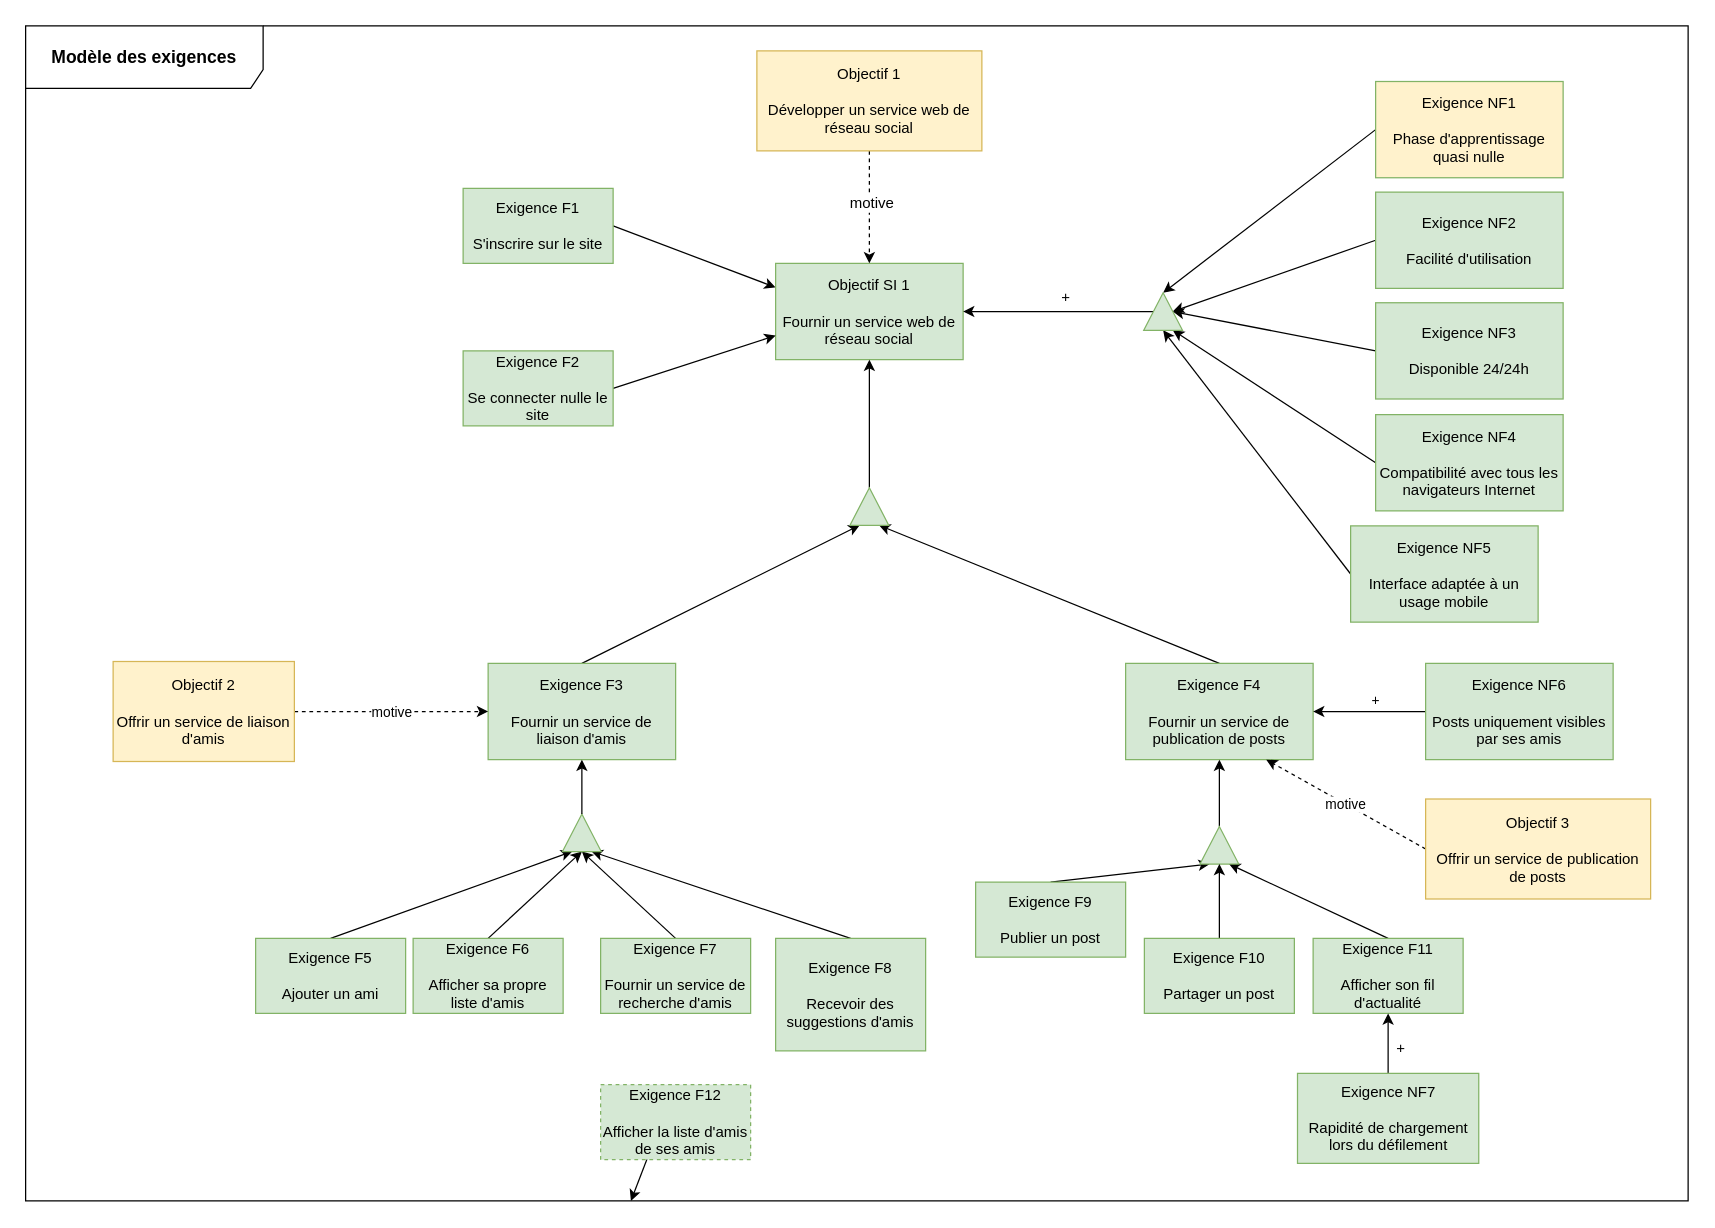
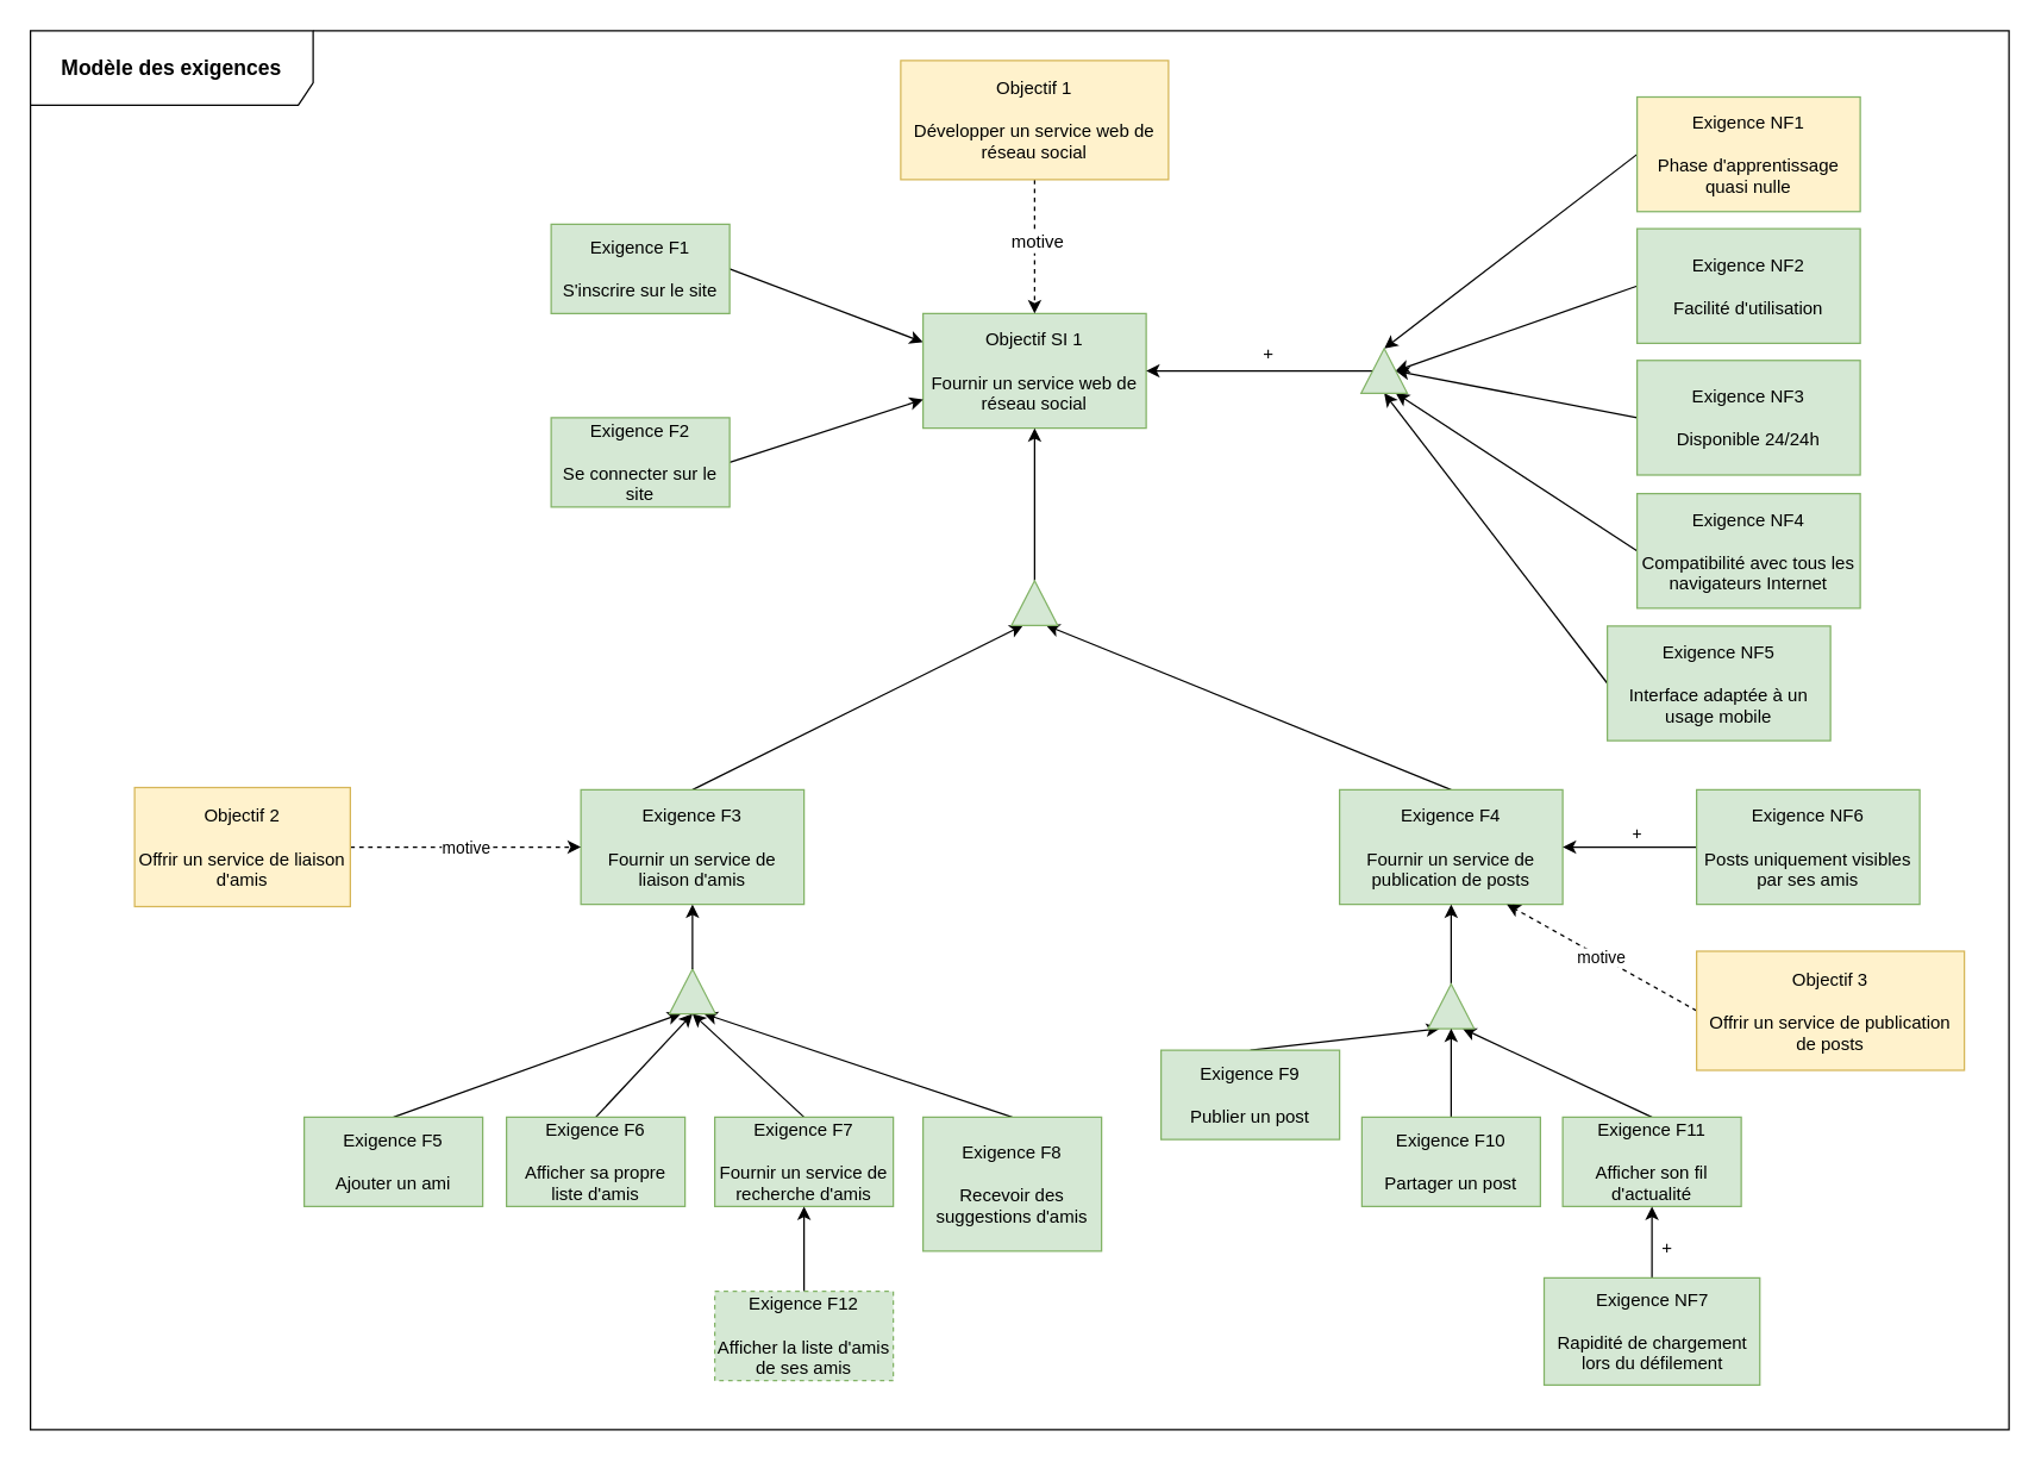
  <mxCell id="0" />
  <mxCell id="1" parent="0" />
  <mxCell id="2" value="&lt;b&gt;&lt;font style=&quot;font-size: 14px&quot;&gt;Modèle des exigences&lt;/font&gt;&lt;/b&gt;" style="shape=umlFrame;whiteSpace=wrap;html=1;width=190;height=50;" parent="1" vertex="1"><mxGeometry x="20" y="20" width="1330" height="940" as="geometry" /></mxCell>
  <mxCell id="3" style="edgeStyle=none;rounded=0;orthogonalLoop=1;jettySize=auto;html=1;exitX=1;exitY=0.5;exitDx=0;exitDy=0;entryX=0;entryY=0.25;entryDx=0;entryDy=0;" parent="1" source="4" target="19" edge="1"><mxGeometry relative="1" as="geometry" /></mxCell>
  <mxCell id="4" value="Exigence F1&lt;br&gt;&lt;br&gt;S'inscrire sur le site&lt;br&gt;" style="rounded=0;whiteSpace=wrap;html=1;fillColor=#d5e8d4;strokeColor=#82b366;" parent="1" vertex="1"><mxGeometry x="370" y="150" width="120" height="60" as="geometry" /></mxCell>
  <mxCell id="5" style="edgeStyle=none;rounded=0;orthogonalLoop=1;jettySize=auto;html=1;exitX=0.5;exitY=0;exitDx=0;exitDy=0;entryX=0;entryY=0.25;entryDx=0;entryDy=0;" parent="1" source="6" target="26" edge="1"><mxGeometry relative="1" as="geometry" /></mxCell>
  <mxCell id="6" value="Exigence F5&lt;br&gt;&lt;br&gt;Ajouter un ami&lt;br&gt;" style="rounded=0;whiteSpace=wrap;html=1;fillColor=#d5e8d4;strokeColor=#82b366;" parent="1" vertex="1"><mxGeometry x="204" y="750" width="120" height="60" as="geometry" /></mxCell>
  <mxCell id="7" style="edgeStyle=none;rounded=0;orthogonalLoop=1;jettySize=auto;html=1;exitX=0.5;exitY=0;exitDx=0;exitDy=0;entryX=0;entryY=0.5;entryDx=0;entryDy=0;" parent="1" source="8" target="26" edge="1"><mxGeometry relative="1" as="geometry" /></mxCell>
- <mxCell id="8" value="Exigence F6&lt;br&gt;&lt;br&gt;Afficher sa propre liste d'amis&lt;br&gt;" style="rounded=0;whiteSpace=wrap;html=1;fillColor=#d5e8d4;strokeColor=#82b366;" parent="1" vertex="1"><mxGeometry x="330" y="750" width="120" height="60" as="geometry" /></mxCell>
+ <mxCell id="8" value="Exigence F6&lt;br&gt;&lt;br&gt;Afficher sa propre liste d'amis&lt;br&gt;" style="rounded=0;whiteSpace=wrap;html=1;fillColor=#d5e8d4;strokeColor=#82b366;" parent="1" vertex="1"><mxGeometry x="340" y="750" width="120" height="60" as="geometry" /></mxCell>
  <mxCell id="9" style="edgeStyle=none;rounded=0;orthogonalLoop=1;jettySize=auto;html=1;exitX=0.5;exitY=0;exitDx=0;exitDy=0;entryX=0;entryY=0.5;entryDx=0;entryDy=0;" parent="1" source="10" target="26" edge="1"><mxGeometry relative="1" as="geometry" /></mxCell>
  <mxCell id="10" value="Exigence F7&lt;br&gt;&lt;br&gt;Fournir un service de recherche d'amis&lt;br&gt;" style="rounded=0;whiteSpace=wrap;html=1;fillColor=#d5e8d4;strokeColor=#82b366;" parent="1" vertex="1"><mxGeometry x="480" y="750" width="120" height="60" as="geometry" /></mxCell>
- <mxCell id="11" style="edgeStyle=none;rounded=0;orthogonalLoop=1;jettySize=auto;html=1;exitX=0.5;exitY=0;exitDx=0;exitDy=0;" parent="1" source="12" target="2" edge="1"><mxGeometry relative="1" as="geometry" /></mxCell>
+ <mxCell id="11" style="edgeStyle=none;rounded=0;orthogonalLoop=1;jettySize=auto;html=1;exitX=0.5;exitY=0;exitDx=0;exitDy=0;entryX=0.5;entryY=1;entryDx=0;entryDy=0;" parent="1" source="12" target="10" edge="1"><mxGeometry relative="1" as="geometry" /></mxCell>
  <mxCell id="12" value="Exigence F12&lt;br&gt;&lt;br&gt;Afficher la liste d'amis de ses amis&lt;br&gt;" style="rounded=0;whiteSpace=wrap;html=1;fillColor=#d5e8d4;strokeColor=#82b366;dashed=1;" parent="1" vertex="1"><mxGeometry x="480" y="867" width="120" height="60" as="geometry" /></mxCell>
  <mxCell id="13" style="edgeStyle=none;rounded=0;orthogonalLoop=1;jettySize=auto;html=1;exitX=0.5;exitY=0;exitDx=0;exitDy=0;entryX=0;entryY=0.75;entryDx=0;entryDy=0;" parent="1" source="14" target="26" edge="1"><mxGeometry relative="1" as="geometry" /></mxCell>
  <mxCell id="14" value="Exigence F8&lt;br&gt;&lt;br&gt;Recevoir des suggestions d'amis&lt;br&gt;" style="rounded=0;whiteSpace=wrap;html=1;fillColor=#d5e8d4;strokeColor=#82b366;" parent="1" vertex="1"><mxGeometry x="620" y="750" width="120" height="90" as="geometry" /></mxCell>
  <mxCell id="15" style="edgeStyle=none;rounded=0;orthogonalLoop=1;jettySize=auto;html=1;exitX=0.5;exitY=0;exitDx=0;exitDy=0;entryX=0;entryY=0.25;entryDx=0;entryDy=0;" parent="1" source="16" target="25" edge="1"><mxGeometry relative="1" as="geometry" /></mxCell>
  <mxCell id="16" value="Exigence F9&lt;br&gt;&lt;br&gt;Publier un post&lt;br&gt;" style="rounded=0;whiteSpace=wrap;html=1;fillColor=#d5e8d4;strokeColor=#82b366;" parent="1" vertex="1"><mxGeometry x="780" y="705" width="120" height="60" as="geometry" /></mxCell>
  <mxCell id="17" style="edgeStyle=none;rounded=0;orthogonalLoop=1;jettySize=auto;html=1;exitX=0.5;exitY=0;exitDx=0;exitDy=0;entryX=0;entryY=0.75;entryDx=0;entryDy=0;" parent="1" source="18" target="25" edge="1"><mxGeometry relative="1" as="geometry" /></mxCell>
  <mxCell id="18" value="Exigence F11&lt;br&gt;&lt;br&gt;Afficher son fil d'actualité&lt;br&gt;" style="rounded=0;whiteSpace=wrap;html=1;fillColor=#d5e8d4;strokeColor=#82b366;" parent="1" vertex="1"><mxGeometry x="1050" y="750" width="120" height="60" as="geometry" /></mxCell>
  <mxCell id="19" value="Objectif SI 1&lt;br&gt;&lt;br&gt;Fournir un service web de réseau social&lt;br&gt;" style="rounded=0;whiteSpace=wrap;html=1;fillColor=#d5e8d4;strokeColor=#82b366;" parent="1" vertex="1"><mxGeometry x="620" y="210" width="150" height="77" as="geometry" /></mxCell>
  <mxCell id="20" style="edgeStyle=none;rounded=0;orthogonalLoop=1;jettySize=auto;html=1;exitX=0.5;exitY=0;exitDx=0;exitDy=0;entryX=0;entryY=0.25;entryDx=0;entryDy=0;" parent="1" source="21" target="29" edge="1"><mxGeometry relative="1" as="geometry" /></mxCell>
  <mxCell id="21" value="Exigence F3&lt;br&gt;&lt;br&gt;Fournir un service de liaison d'amis&lt;br&gt;" style="rounded=0;whiteSpace=wrap;html=1;fillColor=#d5e8d4;strokeColor=#82b366;" parent="1" vertex="1"><mxGeometry x="390" y="530" width="150" height="77" as="geometry" /></mxCell>
  <mxCell id="22" style="edgeStyle=none;rounded=0;orthogonalLoop=1;jettySize=auto;html=1;exitX=0.5;exitY=0;exitDx=0;exitDy=0;entryX=0;entryY=0.75;entryDx=0;entryDy=0;" parent="1" source="23" target="29" edge="1"><mxGeometry relative="1" as="geometry" /></mxCell>
  <mxCell id="23" value="Exigence F4&lt;br&gt;&lt;br&gt;Fournir un service de publication de posts&lt;br&gt;" style="rounded=0;whiteSpace=wrap;html=1;fillColor=#d5e8d4;strokeColor=#82b366;" parent="1" vertex="1"><mxGeometry x="900" y="530" width="150" height="77" as="geometry" /></mxCell>
  <mxCell id="24" style="edgeStyle=none;rounded=0;orthogonalLoop=1;jettySize=auto;html=1;exitX=1;exitY=0.5;exitDx=0;exitDy=0;entryX=0.5;entryY=1;entryDx=0;entryDy=0;" parent="1" source="25" target="23" edge="1"><mxGeometry relative="1" as="geometry" /></mxCell>
  <mxCell id="25" value="" style="triangle;whiteSpace=wrap;html=1;rotation=-90;fillColor=#d5e8d4;strokeColor=#82b366;" parent="1" vertex="1"><mxGeometry x="960" y="660" width="30" height="31" as="geometry" /></mxCell>
  <mxCell id="26" value="" style="triangle;whiteSpace=wrap;html=1;rotation=-90;fillColor=#d5e8d4;strokeColor=#82b366;" parent="1" vertex="1"><mxGeometry x="450" y="650" width="30" height="31" as="geometry" /></mxCell>
  <mxCell id="27" style="edgeStyle=none;rounded=0;orthogonalLoop=1;jettySize=auto;html=1;exitX=1;exitY=0.5;exitDx=0;exitDy=0;entryX=0.5;entryY=1;entryDx=0;entryDy=0;" parent="1" source="26" target="21" edge="1"><mxGeometry relative="1" as="geometry"><mxPoint x="510" y="630" as="targetPoint" /></mxGeometry></mxCell>
  <mxCell id="28" style="edgeStyle=none;rounded=0;orthogonalLoop=1;jettySize=auto;html=1;exitX=1;exitY=0.5;exitDx=0;exitDy=0;entryX=0.5;entryY=1;entryDx=0;entryDy=0;" parent="1" source="29" target="19" edge="1"><mxGeometry relative="1" as="geometry"><mxPoint x="695" y="351" as="sourcePoint" /></mxGeometry></mxCell>
  <mxCell id="29" value="" style="triangle;whiteSpace=wrap;html=1;rotation=-90;fillColor=#d5e8d4;strokeColor=#82b366;" parent="1" vertex="1"><mxGeometry x="680" y="389" width="30" height="31" as="geometry" /></mxCell>
  <mxCell id="30" style="edgeStyle=none;rounded=0;orthogonalLoop=1;jettySize=auto;html=1;exitX=1;exitY=0.5;exitDx=0;exitDy=0;entryX=0;entryY=0.75;entryDx=0;entryDy=0;" parent="1" source="31" target="19" edge="1"><mxGeometry relative="1" as="geometry" /></mxCell>
- <mxCell id="31" value="Exigence F2&lt;br&gt;&lt;br&gt;Se connecter nulle le site&lt;br&gt;" style="rounded=0;whiteSpace=wrap;html=1;fillColor=#d5e8d4;strokeColor=#82b366;" parent="1" vertex="1"><mxGeometry x="370" y="280" width="120" height="60" as="geometry" /></mxCell>
+ <mxCell id="31" value="Exigence F2&lt;br&gt;&lt;br&gt;Se connecter sur le site&lt;br&gt;" style="rounded=0;whiteSpace=wrap;html=1;fillColor=#d5e8d4;strokeColor=#82b366;" parent="1" vertex="1"><mxGeometry x="370" y="280" width="120" height="60" as="geometry" /></mxCell>
  <mxCell id="32" style="edgeStyle=none;rounded=0;orthogonalLoop=1;jettySize=auto;html=1;exitX=0.5;exitY=0;exitDx=0;exitDy=0;entryX=0;entryY=0.5;entryDx=0;entryDy=0;" parent="1" source="33" target="25" edge="1"><mxGeometry relative="1" as="geometry" /></mxCell>
  <mxCell id="33" value="Exigence F10&lt;br&gt;&lt;br&gt;Partager un post&lt;br&gt;" style="rounded=0;whiteSpace=wrap;html=1;fillColor=#d5e8d4;strokeColor=#82b366;" parent="1" vertex="1"><mxGeometry x="915" y="750" width="120" height="60" as="geometry" /></mxCell>
  <mxCell id="34" style="edgeStyle=none;rounded=0;orthogonalLoop=1;jettySize=auto;html=1;exitX=0;exitY=0.5;exitDx=0;exitDy=0;entryX=0.5;entryY=1;entryDx=0;entryDy=0;" parent="1" source="35" target="51" edge="1"><mxGeometry relative="1" as="geometry" /></mxCell>
  <mxCell id="35" value="Exigence NF2&lt;br&gt;&lt;br&gt;Facilité d'utilisation&lt;br&gt;" style="rounded=0;whiteSpace=wrap;html=1;fillColor=#d5e8d4;strokeColor=#82b366;" parent="1" vertex="1"><mxGeometry x="1100" y="153" width="150" height="77" as="geometry" /></mxCell>
  <mxCell id="36" style="edgeStyle=none;rounded=0;orthogonalLoop=1;jettySize=auto;html=1;exitX=0;exitY=0.5;exitDx=0;exitDy=0;entryX=1;entryY=0.5;entryDx=0;entryDy=0;" parent="1" source="37" target="51" edge="1"><mxGeometry relative="1" as="geometry" /></mxCell>
  <mxCell id="37" value="Exigence NF1&lt;br&gt;&lt;br&gt;Phase d'apprentissage quasi nulle&lt;br&gt;" style="rounded=0;whiteSpace=wrap;html=1;fillColor=#fff2cc;strokeColor=#82b366;" parent="1" vertex="1"><mxGeometry x="1100" y="64.5" width="150" height="77" as="geometry" /></mxCell>
  <mxCell id="38" style="edgeStyle=none;rounded=0;orthogonalLoop=1;jettySize=auto;html=1;exitX=0;exitY=0.5;exitDx=0;exitDy=0;entryX=0;entryY=0.5;entryDx=0;entryDy=0;" parent="1" source="39" target="51" edge="1"><mxGeometry relative="1" as="geometry" /></mxCell>
  <mxCell id="39" value="Exigence NF5&lt;br&gt;&lt;br&gt;Interface adaptée à un usage mobile&lt;br&gt;" style="rounded=0;whiteSpace=wrap;html=1;fillColor=#d5e8d4;strokeColor=#82b366;" parent="1" vertex="1"><mxGeometry x="1080" y="420" width="150" height="77" as="geometry" /></mxCell>
  <mxCell id="40" style="edgeStyle=none;rounded=0;orthogonalLoop=1;jettySize=auto;html=1;exitX=0;exitY=0.5;exitDx=0;exitDy=0;entryX=0.5;entryY=1;entryDx=0;entryDy=0;" parent="1" source="41" target="51" edge="1"><mxGeometry relative="1" as="geometry" /></mxCell>
  <mxCell id="41" value="Exigence NF3&lt;br&gt;&lt;br&gt;Disponible 24/24h&lt;br&gt;" style="rounded=0;whiteSpace=wrap;html=1;fillColor=#d5e8d4;strokeColor=#82b366;" parent="1" vertex="1"><mxGeometry x="1100" y="241.5" width="150" height="77" as="geometry" /></mxCell>
  <mxCell id="42" style="edgeStyle=none;rounded=0;orthogonalLoop=1;jettySize=auto;html=1;exitX=0;exitY=0.5;exitDx=0;exitDy=0;entryX=0;entryY=0.75;entryDx=0;entryDy=0;" parent="1" source="43" target="51" edge="1"><mxGeometry relative="1" as="geometry" /></mxCell>
  <mxCell id="43" value="Exigence NF4&lt;br&gt;&lt;br&gt;Compatibilité avec tous les navigateurs Internet&lt;br&gt;" style="rounded=0;whiteSpace=wrap;html=1;fillColor=#d5e8d4;strokeColor=#82b366;" parent="1" vertex="1"><mxGeometry x="1100" y="331" width="150" height="77" as="geometry" /></mxCell>
  <mxCell id="44" style="edgeStyle=none;rounded=0;orthogonalLoop=1;jettySize=auto;html=1;exitX=0.5;exitY=0;exitDx=0;exitDy=0;entryX=0.5;entryY=1;entryDx=0;entryDy=0;" parent="1" source="46" target="18" edge="1"><mxGeometry relative="1" as="geometry" /></mxCell>
  <mxCell id="45" value="+" style="text;html=1;resizable=0;points=[];align=center;verticalAlign=middle;labelBackgroundColor=#ffffff;" parent="44" vertex="1" connectable="0"><mxGeometry x="-0.25" relative="1" as="geometry"><mxPoint x="9" y="-3" as="offset" /></mxGeometry></mxCell>
  <mxCell id="46" value="Exigence NF7&lt;br&gt;&lt;br&gt;Rapidité de chargement lors du défilement&lt;br&gt;" style="rounded=0;whiteSpace=wrap;html=1;fillColor=#d5e8d4;strokeColor=#82b366;" parent="1" vertex="1"><mxGeometry x="1037.5" y="858" width="145" height="72" as="geometry" /></mxCell>
  <mxCell id="47" value="+" style="edgeStyle=none;rounded=0;orthogonalLoop=1;jettySize=auto;html=1;exitX=0;exitY=0.5;exitDx=0;exitDy=0;entryX=1;entryY=0.5;entryDx=0;entryDy=0;" parent="1" source="48" target="23" edge="1"><mxGeometry x="-0.111" y="-9" relative="1" as="geometry"><mxPoint as="offset" /></mxGeometry></mxCell>
  <mxCell id="48" value="Exigence NF6&lt;br&gt;&lt;br&gt;Posts uniquement visibles par ses amis&lt;br&gt;" style="rounded=0;whiteSpace=wrap;html=1;fillColor=#d5e8d4;strokeColor=#82b366;" parent="1" vertex="1"><mxGeometry x="1140" y="530" width="150" height="77" as="geometry" /></mxCell>
  <mxCell id="49" style="edgeStyle=none;rounded=0;orthogonalLoop=1;jettySize=auto;html=1;exitX=0.5;exitY=0;exitDx=0;exitDy=0;entryX=1;entryY=0.5;entryDx=0;entryDy=0;" parent="1" source="51" target="19" edge="1"><mxGeometry relative="1" as="geometry" /></mxCell>
  <mxCell id="50" value="+" style="text;html=1;resizable=0;points=[];align=center;verticalAlign=middle;labelBackgroundColor=#ffffff;" parent="49" vertex="1" connectable="0"><mxGeometry x="-0.066" y="-2" relative="1" as="geometry"><mxPoint y="-10" as="offset" /></mxGeometry></mxCell>
  <mxCell id="51" value="" style="triangle;whiteSpace=wrap;html=1;rotation=-90;fillColor=#d5e8d4;strokeColor=#82b366;" parent="1" vertex="1"><mxGeometry x="915" y="233" width="30" height="31" as="geometry" /></mxCell>
  <mxCell id="52" value="motive" style="edgeStyle=none;rounded=0;orthogonalLoop=1;jettySize=auto;html=1;exitX=1;exitY=0.5;exitDx=0;exitDy=0;entryX=0;entryY=0.5;entryDx=0;entryDy=0;dashed=1;" parent="1" source="53" target="21" edge="1"><mxGeometry relative="1" as="geometry" /></mxCell>
  <mxCell id="53" value="Objectif 2&lt;br&gt;&lt;br&gt;Offrir un service de liaison d'amis&lt;br&gt;" style="rounded=0;whiteSpace=wrap;html=1;fillColor=#fff2cc;strokeColor=#d6b656;" parent="1" vertex="1"><mxGeometry x="90" y="528.5" width="145" height="80" as="geometry" /></mxCell>
  <mxCell id="54" value="motive" style="edgeStyle=none;rounded=0;orthogonalLoop=1;jettySize=auto;html=1;exitX=0;exitY=0.5;exitDx=0;exitDy=0;entryX=0.75;entryY=1;entryDx=0;entryDy=0;dashed=1;" parent="1" source="55" target="23" edge="1"><mxGeometry relative="1" as="geometry" /></mxCell>
  <mxCell id="55" value="Objectif 3&lt;br&gt;&lt;br&gt;Offrir un service de publication de posts&lt;br&gt;" style="rounded=0;whiteSpace=wrap;html=1;fillColor=#fff2cc;strokeColor=#d6b656;" parent="1" vertex="1"><mxGeometry x="1140" y="638.5" width="180" height="80" as="geometry" /></mxCell>
  <mxCell id="56" style="edgeStyle=none;rounded=0;orthogonalLoop=1;jettySize=auto;html=1;exitX=0.5;exitY=1;exitDx=0;exitDy=0;entryX=0.5;entryY=0;entryDx=0;entryDy=0;dashed=1;" parent="1" source="58" target="19" edge="1"><mxGeometry relative="1" as="geometry" /></mxCell>
  <mxCell id="57" value="motive" style="text;html=1;resizable=0;points=[];align=center;verticalAlign=middle;labelBackgroundColor=#ffffff;" parent="56" vertex="1" connectable="0"><mxGeometry x="-0.079" y="1" relative="1" as="geometry"><mxPoint as="offset" /></mxGeometry></mxCell>
  <mxCell id="58" value="Objectif 1&lt;br&gt;&lt;br&gt;Développer un service web de réseau social&lt;br&gt;" style="rounded=0;whiteSpace=wrap;html=1;fillColor=#fff2cc;strokeColor=#d6b656;" parent="1" vertex="1"><mxGeometry x="605" y="40" width="180" height="80" as="geometry" /></mxCell>
